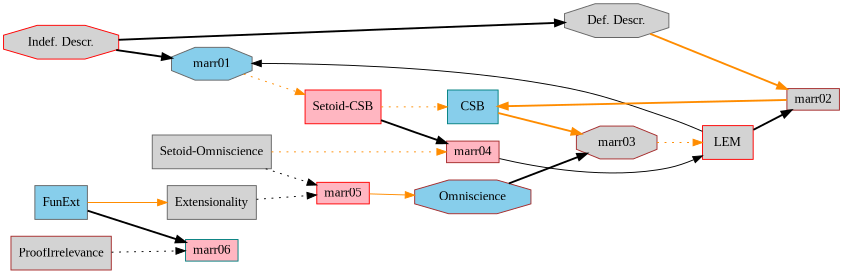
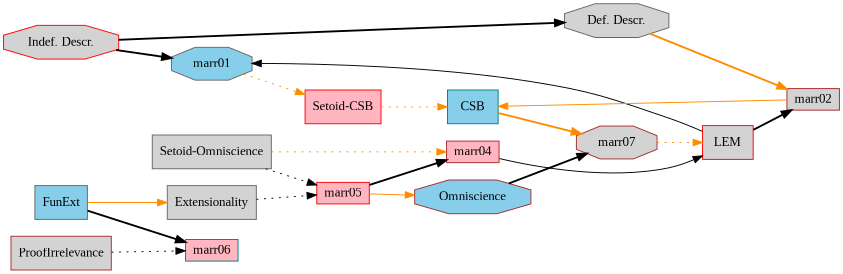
  digraph {
    fontname="Liberation Serif"
    rankdir=LR
    node [color=gray40 fillcolor=lightgrey fontname="Liberation Serif" shape=box style=filled]
    edge [color=black fontname="Liberation Serif" style=bold]
    marr01 [fillcolor=skyblue height=.1 shape=octagon width=.1]
    "Setoid-CSB" [color=red fillcolor=lightpink]
    LEM [color=red]
    marr02 [color=brown height=.1 width=.1]
    CSB [color=teal fillcolor=skyblue]
    "Indef. Descr." [color=red shape=octagon]
    "Def. Descr." [shape=octagon]
-   marr03 [color=brown height=.1 shape=octagon width=.1]
+   marr03 [color=brown height=.1 shape=octagon width=.1 label=marr07]
    marr04 [color=brown fillcolor=lightpink height=.1 width=.1]
    Omniscience [color=brown fillcolor=skyblue shape=octagon]
    "Setoid-Omniscience"
    marr05 [color=red fillcolor=lightpink height=.1 width=.1]
    Extensionality
    marr06 [color=teal fillcolor=lightpink height=.1 width=.1]
    FunExt [fillcolor=skyblue]
    ProofIrrelevance [color=brown]
    marr01 -> "Setoid-CSB" [color=darkorange style=dotted]
    "Setoid-CSB" -> CSB [color=darkorange style=dotted]
-   "Setoid-CSB" -> marr04
+   marr05 -> marr04
    LEM -> marr01 [style=solid]
    LEM -> marr02
-   marr02 -> CSB [color=darkorange]
+   marr02 -> CSB [color=darkorange style=solid]
    CSB -> marr03 [color=darkorange]
    "Indef. Descr." -> marr01
    "Indef. Descr." -> "Def. Descr."
    "Def. Descr." -> marr02 [color=darkorange]
    marr03 -> LEM [color=darkorange style=dotted]
    marr04 -> LEM [style=solid]
    Omniscience -> marr03
    "Setoid-Omniscience" -> marr04 [color=darkorange style=dotted]
    "Setoid-Omniscience" -> marr05 [style=dotted]
    marr05 -> Omniscience [color=darkorange style=solid]
    Extensionality -> marr05 [style=dotted]
    FunExt -> Extensionality [color=darkorange style=solid]
    FunExt -> marr06
    ProofIrrelevance -> marr06 [style=dotted]
  }
